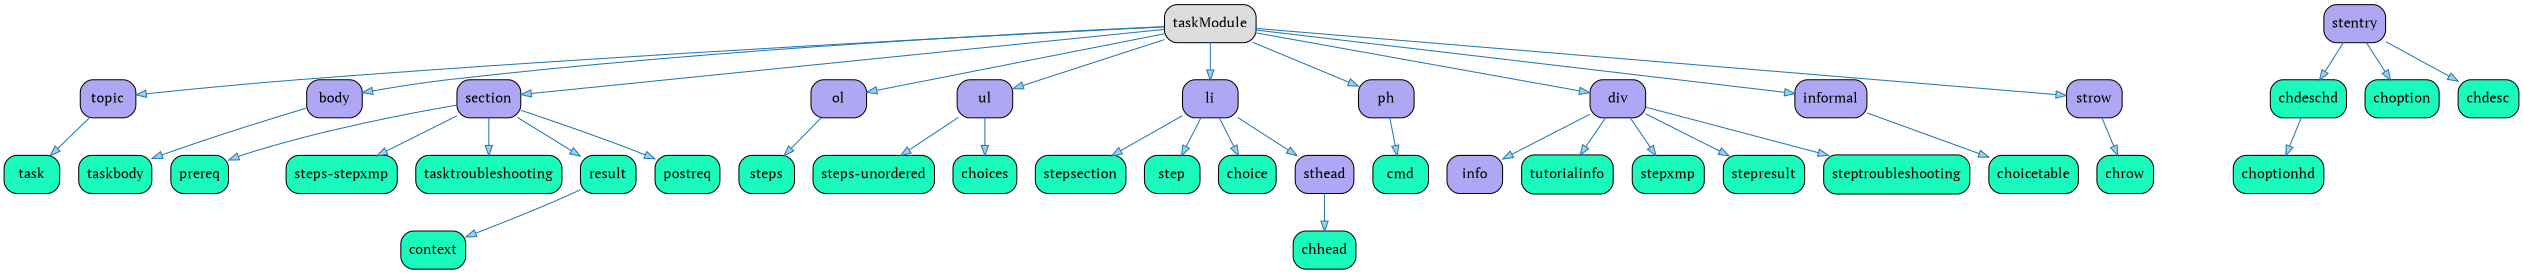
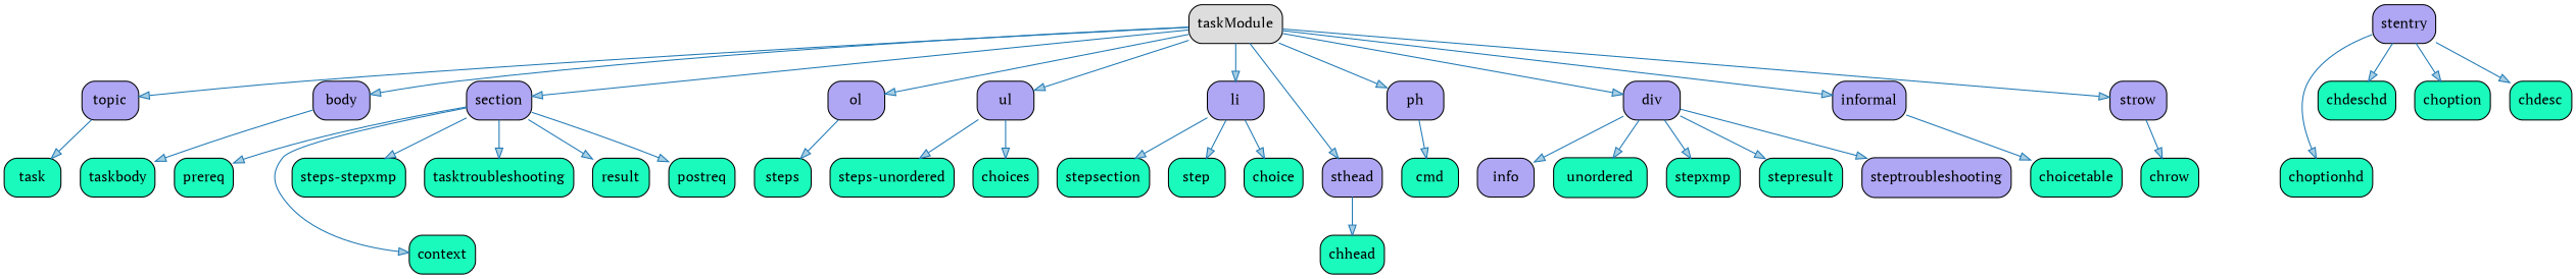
  strict digraph {
    fontname="PT Serif"
    node [fillcolor="#1AFABC" fontname="PT Serif" shape=Mrecord style=filled]
    edge [color="#1f78b4" fillcolor="#a6cee3" fontname="PT Serif"]
    n1 [fillcolor="#DDDDDD" label=taskModule]
    n2 [fillcolor="#AFA7F4" label=topic]
    n3 [fillcolor="#AFA7F4" label=body]
    n4 [fillcolor="#AFA7F4" label=section]
    n5 [fillcolor="#AFA7F4" label=ol]
    n6 [fillcolor="#AFA7F4" label=ul]
    n7 [fillcolor="#AFA7F4" label=li]
    n8 [fillcolor="#AFA7F4" label=ph]
    n9 [fillcolor="#AFA7F4" label=div]
    n10 [fillcolor="#AFA7F4" label=informal]
    n11 [fillcolor="#AFA7F4" label=sthead]
    n12 [fillcolor="#AFA7F4" label=strow]
    n13 [label=task]
    n14 [label=taskbody]
    n15 [label=prereq]
    n16 [label=context]
    n17 [label="steps-stepxmp"]
    n18 [label=tasktroubleshooting]
    n19 [label=result]
    n20 [label=postreq]
    n21 [label=steps]
    n22 [label="steps-unordered"]
    n23 [label=choices]
    n24 [label=stepsection]
    n25 [label=step]
    n26 [label=choice]
    n27 [label=cmd]
    n28 [fillcolor="#AFA7F4" label=info]
-   n29 [label=tutorialinfo]
+   n29 [label=unordered]
    n30 [label=stepxmp]
    n31 [label=stepresult]
-   n32 [label=steptroubleshooting]
+   n32 [fillcolor="#AFA7F4" label=steptroubleshooting]
    n33 [label=choicetable]
    n34 [label=chhead]
    n35 [fillcolor="#AFA7F4" label=stentry]
    n36 [label=choptionhd]
    n37 [label=chdeschd]
    n38 [label=choption]
    n39 [label=chdesc]
    n40 [label=chrow]
    n1 -> n2
    n1 -> n3
    n1 -> n4
    n1 -> n5
    n1 -> n6
    n1 -> n7
    n1 -> n8
    n1 -> n9
    n1 -> n10
-   n7 -> n11
+   n1 -> n11
    n1 -> n12
    n2 -> n13
    n3 -> n14
    n4 -> n15
-   n19 -> n16
+   n4 -> n16
    n4 -> n17
    n4 -> n18
    n4 -> n19
    n4 -> n20
    n5 -> n21
    n6 -> n22
    n6 -> n23
    n7 -> n24
    n7 -> n25
    n7 -> n26
    n8 -> n27
    n9 -> n28
    n9 -> n29
    n9 -> n30
    n9 -> n31
    n9 -> n32
    n10 -> n33
    n11 -> n34
    n12 -> n40
-   n37 -> n36
+   n35 -> n36
    n35 -> n37
    n35 -> n38
    n35 -> n39
  }
